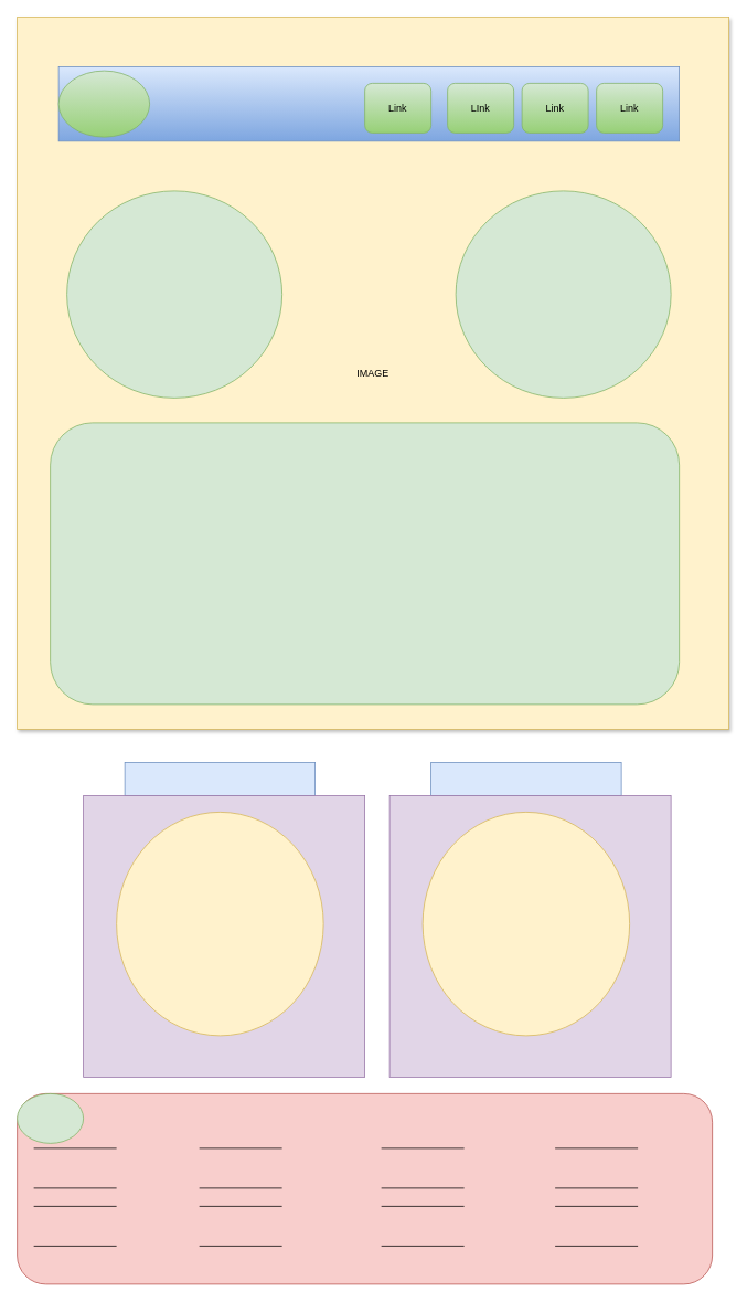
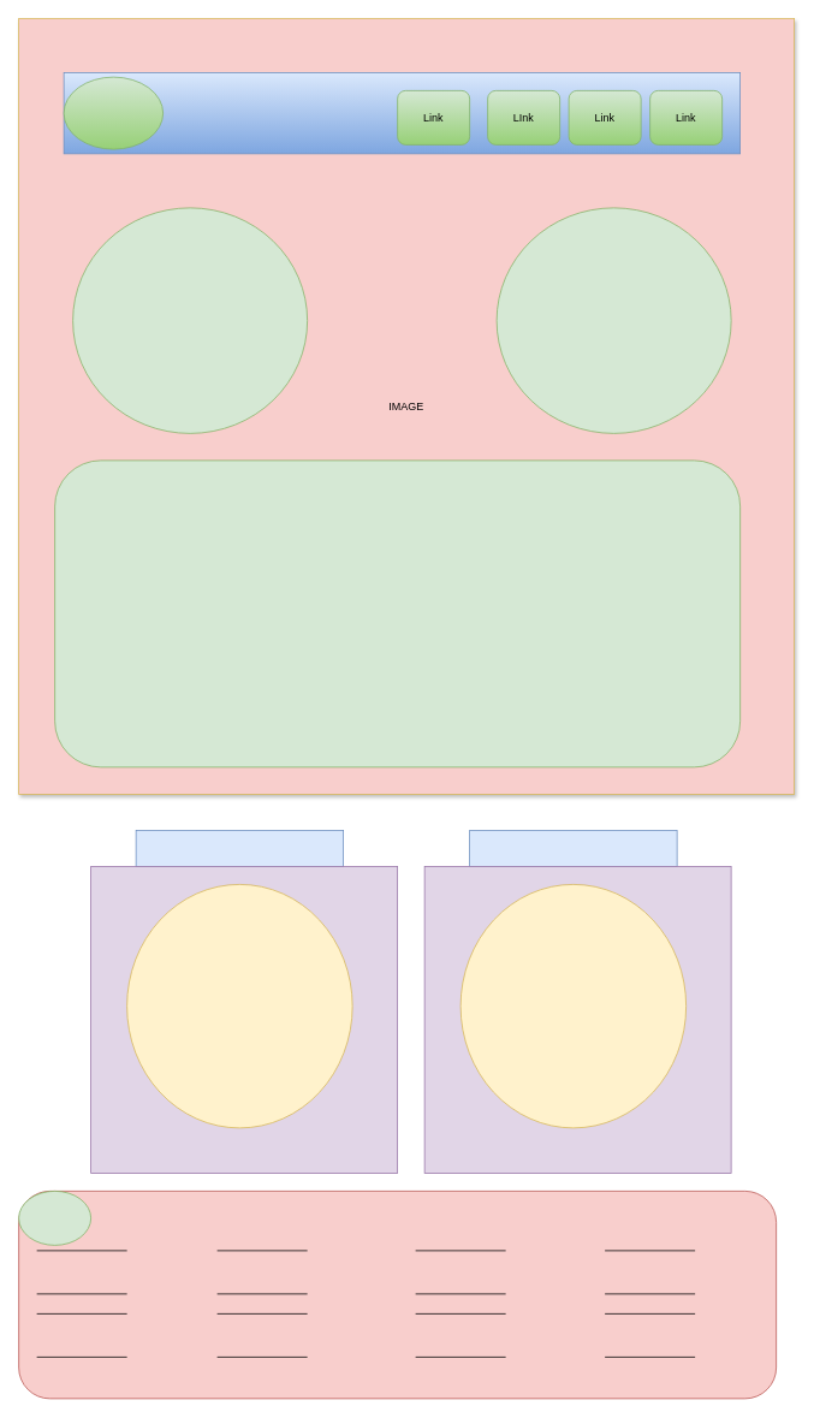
  <mxCell id="0" />
  <mxCell id="1" parent="0" />
- <mxCell id="2" value="IMAGE" style="whiteSpace=wrap;html=1;aspect=fixed;shadow=1;fillColor=#fff2cc;strokeColor=#d6b656;" vertex="1" parent="1"><mxGeometry y="20" width="860" height="860" as="geometry" x="20" /></mxCell>
+ <mxCell id="2" value="IMAGE" style="whiteSpace=wrap;html=1;aspect=fixed;shadow=1;fillColor=#f8cecc;strokeColor=#d6b656;" vertex="1" parent="1"><mxGeometry y="20" width="860" height="860" as="geometry" x="20" /></mxCell>
  <mxCell id="3" value="" style="rounded=0;whiteSpace=wrap;html=1;gradientColor=#7ea6e0;fillColor=#dae8fc;strokeColor=#6c8ebf;" parent="1" vertex="1"><mxGeometry x="70" y="80" width="750" height="90" as="geometry" /></mxCell>
  <mxCell id="4" value="" style="ellipse;whiteSpace=wrap;html=1;gradientColor=#97d077;fillColor=#d5e8d4;strokeColor=#82b366;" parent="1" vertex="1"><mxGeometry x="70" y="85" width="110" height="80" as="geometry" /></mxCell>
  <mxCell id="5" value="Link" style="rounded=1;whiteSpace=wrap;html=1;gradientColor=#97d077;fillColor=#d5e8d4;strokeColor=#82b366;" parent="1" vertex="1"><mxGeometry x="440" y="100" width="80" height="60" as="geometry" /></mxCell>
  <mxCell id="6" value="Link" style="rounded=1;whiteSpace=wrap;html=1;gradientColor=#97d077;fillColor=#d5e8d4;strokeColor=#82b366;" parent="1" vertex="1"><mxGeometry x="720" y="100" width="80" height="60" as="geometry" /></mxCell>
  <mxCell id="7" value="Link" style="rounded=1;whiteSpace=wrap;html=1;gradientColor=#97d077;fillColor=#d5e8d4;strokeColor=#82b366;" parent="1" vertex="1"><mxGeometry x="630" y="100" width="80" height="60" as="geometry" /></mxCell>
  <mxCell id="8" value="LInk" style="rounded=1;whiteSpace=wrap;html=1;gradientColor=#97d077;fillColor=#d5e8d4;strokeColor=#82b366;" parent="1" vertex="1"><mxGeometry x="540" y="100" width="80" height="60" as="geometry" /></mxCell>
  <mxCell id="9" value="" style="ellipse;whiteSpace=wrap;html=1;fillColor=#d5e8d4;strokeColor=#82b366;" vertex="1" parent="1"><mxGeometry x="80" y="230" width="260" height="250" as="geometry" /></mxCell>
  <mxCell id="10" value="" style="ellipse;whiteSpace=wrap;html=1;fillColor=#d5e8d4;strokeColor=#82b366;" vertex="1" parent="1"><mxGeometry x="550" y="230" width="260" height="250" as="geometry" /></mxCell>
  <mxCell id="11" value="" style="rounded=1;whiteSpace=wrap;html=1;fillColor=#d5e8d4;strokeColor=#82b366;" vertex="1" parent="1"><mxGeometry x="60" y="510" width="760" height="340" as="geometry" /></mxCell>
  <mxCell id="12" value="" style="rounded=0;whiteSpace=wrap;html=1;fillColor=#dae8fc;strokeColor=#6c8ebf;" vertex="1" parent="1"><mxGeometry x="150" y="920" width="230" height="40" as="geometry" /></mxCell>
  <mxCell id="13" value="" style="whiteSpace=wrap;html=1;aspect=fixed;fillColor=#e1d5e7;strokeColor=#9673a6;" vertex="1" parent="1"><mxGeometry x="100" y="960" width="340" height="340" as="geometry" /></mxCell>
  <mxCell id="14" value="" style="ellipse;whiteSpace=wrap;html=1;fillColor=#fff2cc;strokeColor=#d6b656;" vertex="1" parent="1"><mxGeometry x="140" y="980" width="250" height="270" as="geometry" /></mxCell>
  <mxCell id="15" value="" style="rounded=0;whiteSpace=wrap;html=1;fillColor=#dae8fc;strokeColor=#6c8ebf;" vertex="1" parent="1"><mxGeometry x="520" y="920" width="230" height="40" as="geometry" /></mxCell>
  <mxCell id="16" value="" style="whiteSpace=wrap;html=1;aspect=fixed;fillColor=#e1d5e7;strokeColor=#9673a6;" vertex="1" parent="1"><mxGeometry x="470" y="960" width="340" height="340" as="geometry" /></mxCell>
  <mxCell id="17" value="" style="ellipse;whiteSpace=wrap;html=1;fillColor=#fff2cc;strokeColor=#d6b656;" vertex="1" parent="1"><mxGeometry x="510" y="980" width="250" height="270" as="geometry" /></mxCell>
  <mxCell id="18" value="" style="rounded=1;whiteSpace=wrap;html=1;fillColor=#f8cecc;strokeColor=#b85450;" vertex="1" parent="1"><mxGeometry y="1320" width="840" height="230" as="geometry" x="20" /></mxCell>
  <mxCell id="19" value="" style="shape=link;html=1;width=48;" edge="1" parent="1"><mxGeometry width="100" relative="1" as="geometry"><mxPoint x="40" y="1410" as="sourcePoint" /><mxPoint x="140" y="1410" as="targetPoint" /></mxGeometry></mxCell>
  <mxCell id="20" value="" style="shape=link;html=1;width=48;" edge="1" parent="1"><mxGeometry width="100" relative="1" as="geometry"><mxPoint x="40" y="1480" as="sourcePoint" /><mxPoint x="140" y="1480" as="targetPoint" /></mxGeometry></mxCell>
  <mxCell id="21" value="" style="shape=link;html=1;width=48;" edge="1" parent="1"><mxGeometry width="100" relative="1" as="geometry"><mxPoint x="240" y="1410" as="sourcePoint" /><mxPoint x="340" y="1410" as="targetPoint" /></mxGeometry></mxCell>
  <mxCell id="22" value="" style="shape=link;html=1;width=48;" edge="1" parent="1"><mxGeometry width="100" relative="1" as="geometry"><mxPoint x="240" y="1480" as="sourcePoint" /><mxPoint x="340" y="1480" as="targetPoint" /></mxGeometry></mxCell>
  <mxCell id="23" value="" style="shape=link;html=1;width=48;" edge="1" parent="1"><mxGeometry width="100" relative="1" as="geometry"><mxPoint x="460" y="1410" as="sourcePoint" /><mxPoint x="560" y="1410" as="targetPoint" /></mxGeometry></mxCell>
  <mxCell id="24" value="" style="shape=link;html=1;width=48;" edge="1" parent="1"><mxGeometry width="100" relative="1" as="geometry"><mxPoint x="460" y="1480" as="sourcePoint" /><mxPoint x="560" y="1480" as="targetPoint" /></mxGeometry></mxCell>
  <mxCell id="25" value="" style="shape=link;html=1;width=48;" edge="1" parent="1"><mxGeometry width="100" relative="1" as="geometry"><mxPoint x="670" y="1410" as="sourcePoint" /><mxPoint x="770" y="1410" as="targetPoint" /></mxGeometry></mxCell>
  <mxCell id="26" value="" style="shape=link;html=1;width=48;" edge="1" parent="1"><mxGeometry width="100" relative="1" as="geometry"><mxPoint x="670" y="1480" as="sourcePoint" /><mxPoint x="770" y="1480" as="targetPoint" /></mxGeometry></mxCell>
  <mxCell id="27" value="" style="ellipse;whiteSpace=wrap;html=1;fillColor=#d5e8d4;strokeColor=#82b366;" vertex="1" parent="1"><mxGeometry y="1320" width="80" height="60" as="geometry" x="20" /></mxCell>
